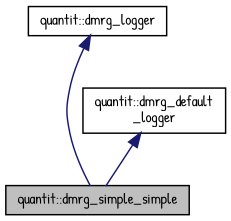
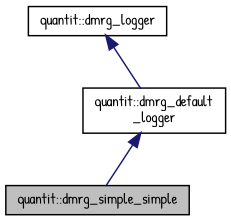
  digraph {
    fontname="Patrick Hand"
    node [color=black fillcolor=white fontname="Patrick Hand" fontsize=10 shape=record style=filled]
    edge [color=midnightblue dir=back fontname="Patrick Hand" fontsize=10 labelfontname=Helvetica labelfontsize=10 style=solid]
    n1 [fillcolor=grey75 fontcolor=black height=0.2 label="quantit::dmrg_simple_simple" width=0.4]
    n2 [height=0.2 label="quantit::dmrg_default\l_logger" width=0.4]
    n3 [height=0.2 label="quantit::dmrg_logger" width=0.4]
    n2 -> n1
-   n3 -> n1
+   n3 -> n2
  }
